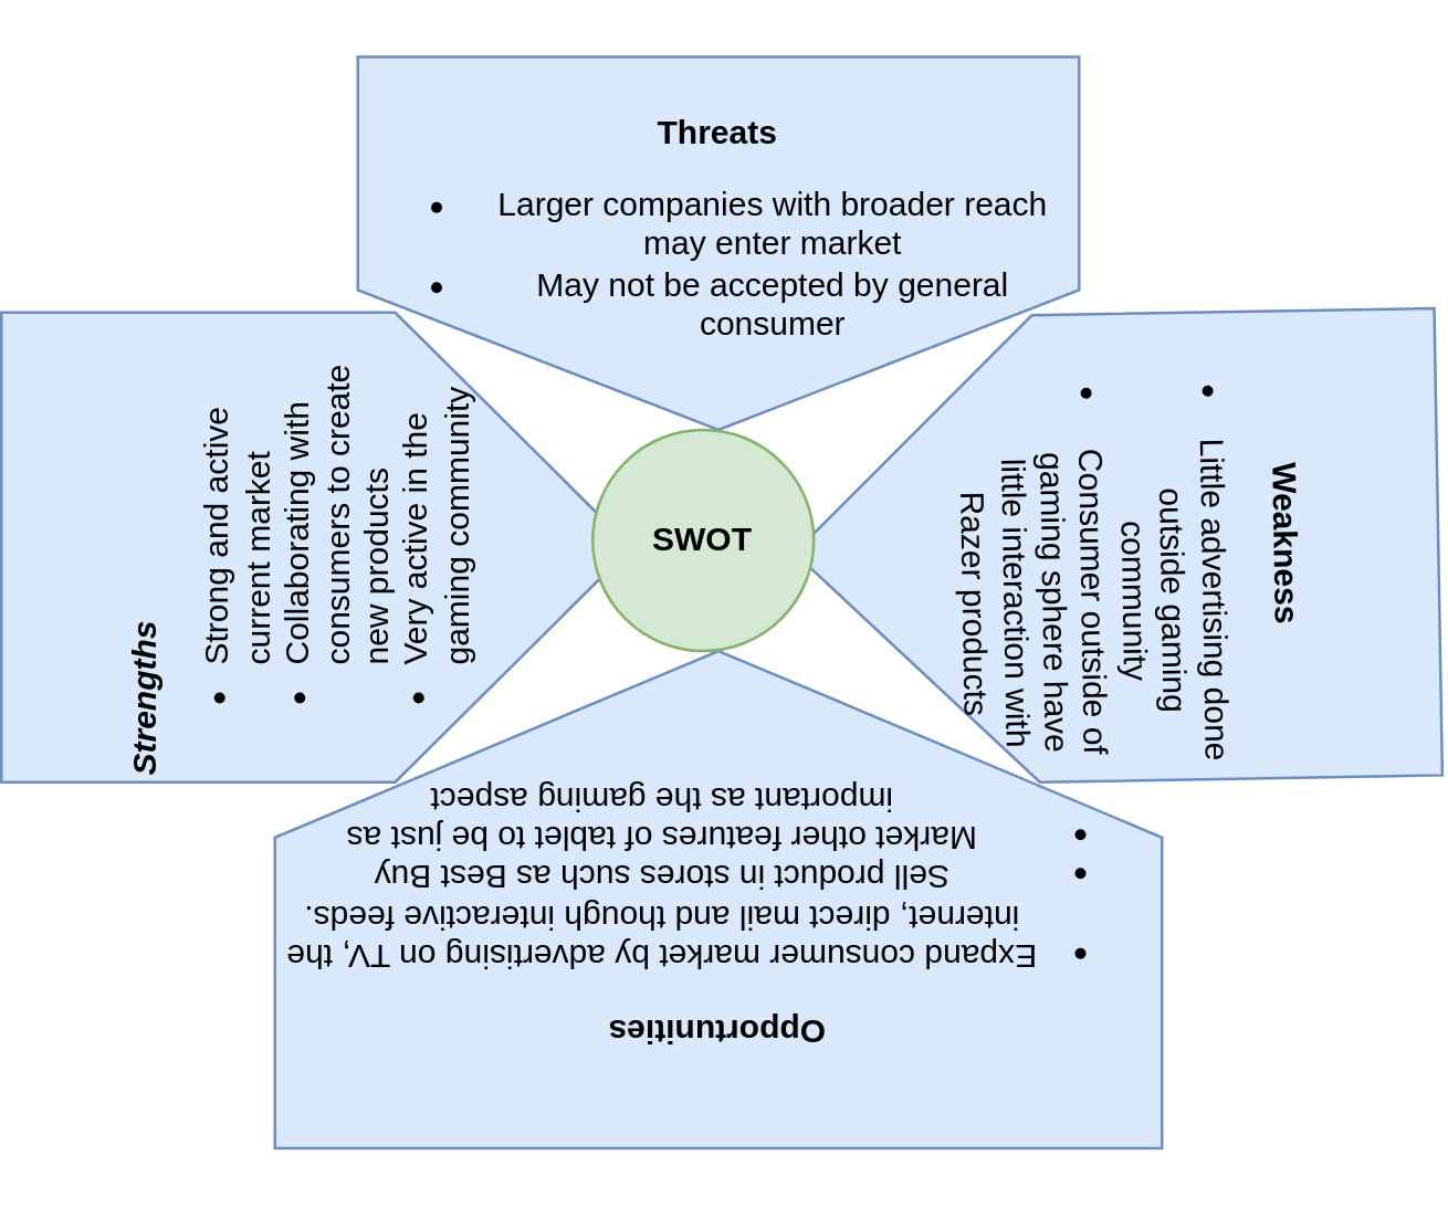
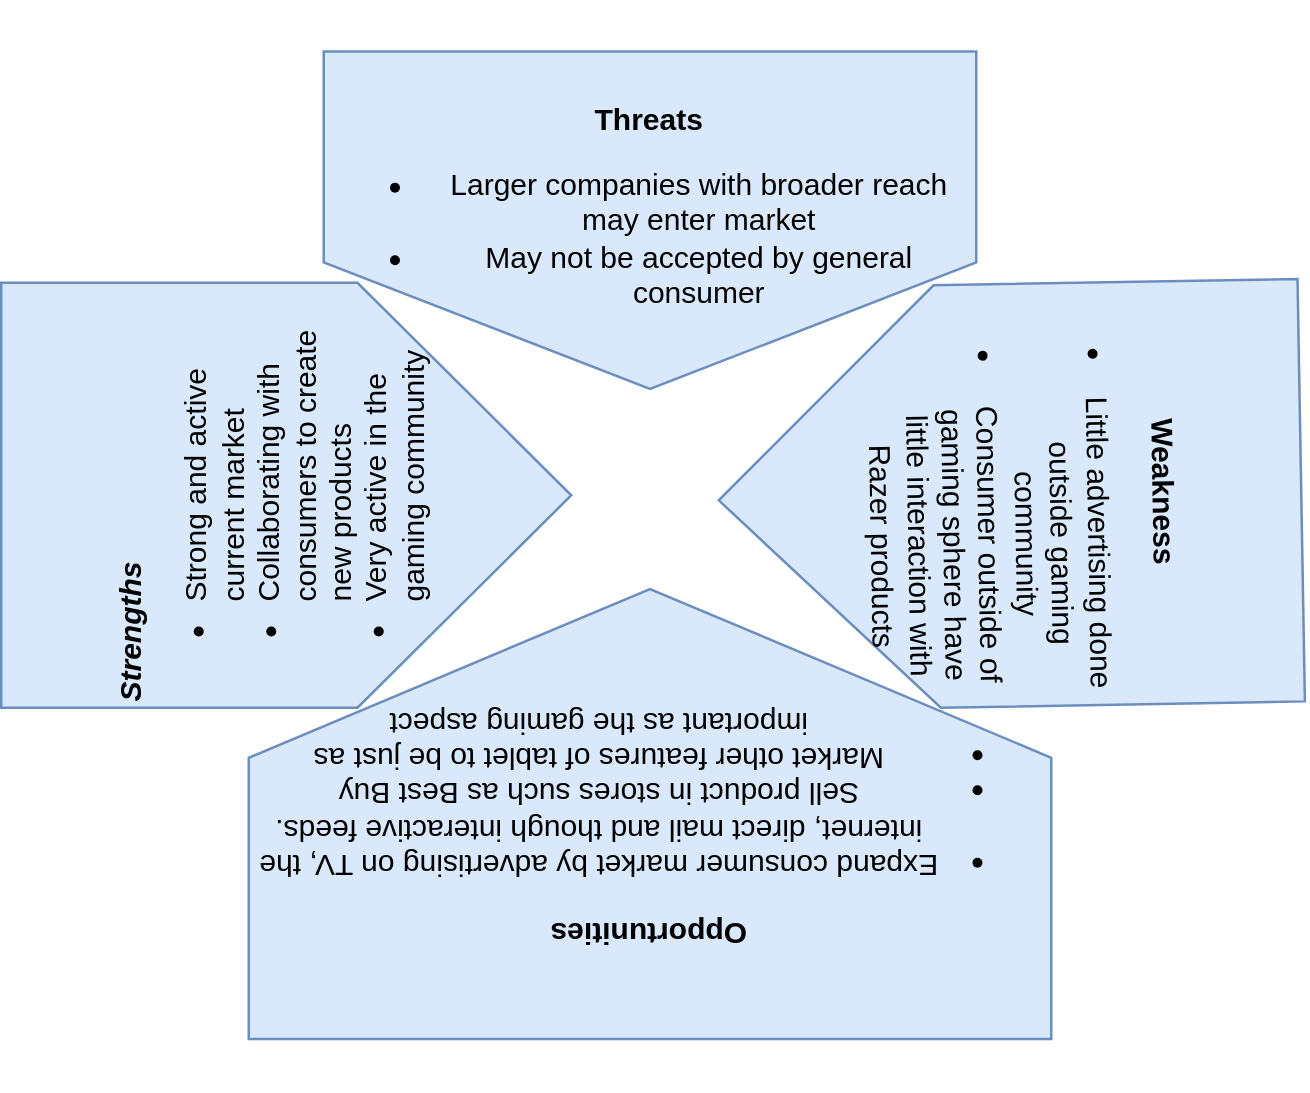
  <mxCell id="0" />
  <mxCell id="1" parent="0" />
  <mxCell id="2" value="&lt;b&gt;Threats&lt;/b&gt;&lt;br&gt;&lt;ul&gt;&lt;li&gt;Larger companies with broader reach may enter market&lt;/li&gt;&lt;li&gt;May not be accepted by general consumer&lt;/li&gt;&lt;/ul&gt;" style="shape=offPageConnector;whiteSpace=wrap;html=1;fillColor=#dae8fc;strokeColor=#6c8ebf;" parent="1" vertex="1"><mxGeometry x="120" y="20" width="261" height="135" as="geometry" /></mxCell>
  <mxCell id="3" value="&lt;b&gt;Opportunities&lt;/b&gt;&lt;br&gt;&lt;ul&gt;&lt;li&gt;Expand consumer market by advertising on TV, the internet, direct mail and though interactive feeds.&lt;/li&gt;&lt;li&gt;Sell product in stores such as Best Buy&lt;/li&gt;&lt;li&gt;Market other features of tablet to be just as important as the gaming aspect&lt;/li&gt;&lt;/ul&gt;" style="shape=offPageConnector;whiteSpace=wrap;html=1;rotation=-180;fillColor=#dae8fc;strokeColor=#6c8ebf;" parent="1" vertex="1"><mxGeometry x="90" y="235" width="321" height="180" as="geometry" /></mxCell>
  <mxCell id="4" value="&lt;b&gt;Weakness&lt;/b&gt;&lt;br&gt;&lt;ul&gt;&lt;li&gt;Little advertising done outside gaming community&lt;/li&gt;&lt;li&gt;Consumer outside of gaming sphere have little interaction with Razer products&lt;/li&gt;&lt;/ul&gt;" style="shape=offPageConnector;whiteSpace=wrap;html=1;rotation=89;fillColor=#dae8fc;strokeColor=#6c8ebf;" parent="1" vertex="1"><mxGeometry x="310" y="81" width="169" height="233" as="geometry" /></mxCell>
  <mxCell id="5" value="&lt;b&gt;&lt;i&gt;Strengths&lt;/i&gt;&lt;/b&gt;&lt;br&gt;&lt;ul&gt;&lt;li&gt;Strong and active current market&lt;/li&gt;&lt;li&gt;Collaborating with consumers to create new products&lt;/li&gt;&lt;li&gt;Very active in the gaming community&lt;/li&gt;&lt;/ul&gt;" style="shape=offPageConnector;whiteSpace=wrap;html=1;rotation=-90;align=left;fillColor=#dae8fc;strokeColor=#6c8ebf;" parent="1" vertex="1"><mxGeometry x="20" y="83.5" width="170" height="228" as="geometry" /></mxCell>
- <mxCell id="6" value="&lt;b&gt;SWOT&lt;/b&gt;" style="ellipse;whiteSpace=wrap;html=1;aspect=fixed;fillColor=#d5e8d4;strokeColor=#82b366;" parent="1" vertex="1"><mxGeometry x="205" y="155" width="80" height="80" as="geometry" /></mxCell>
